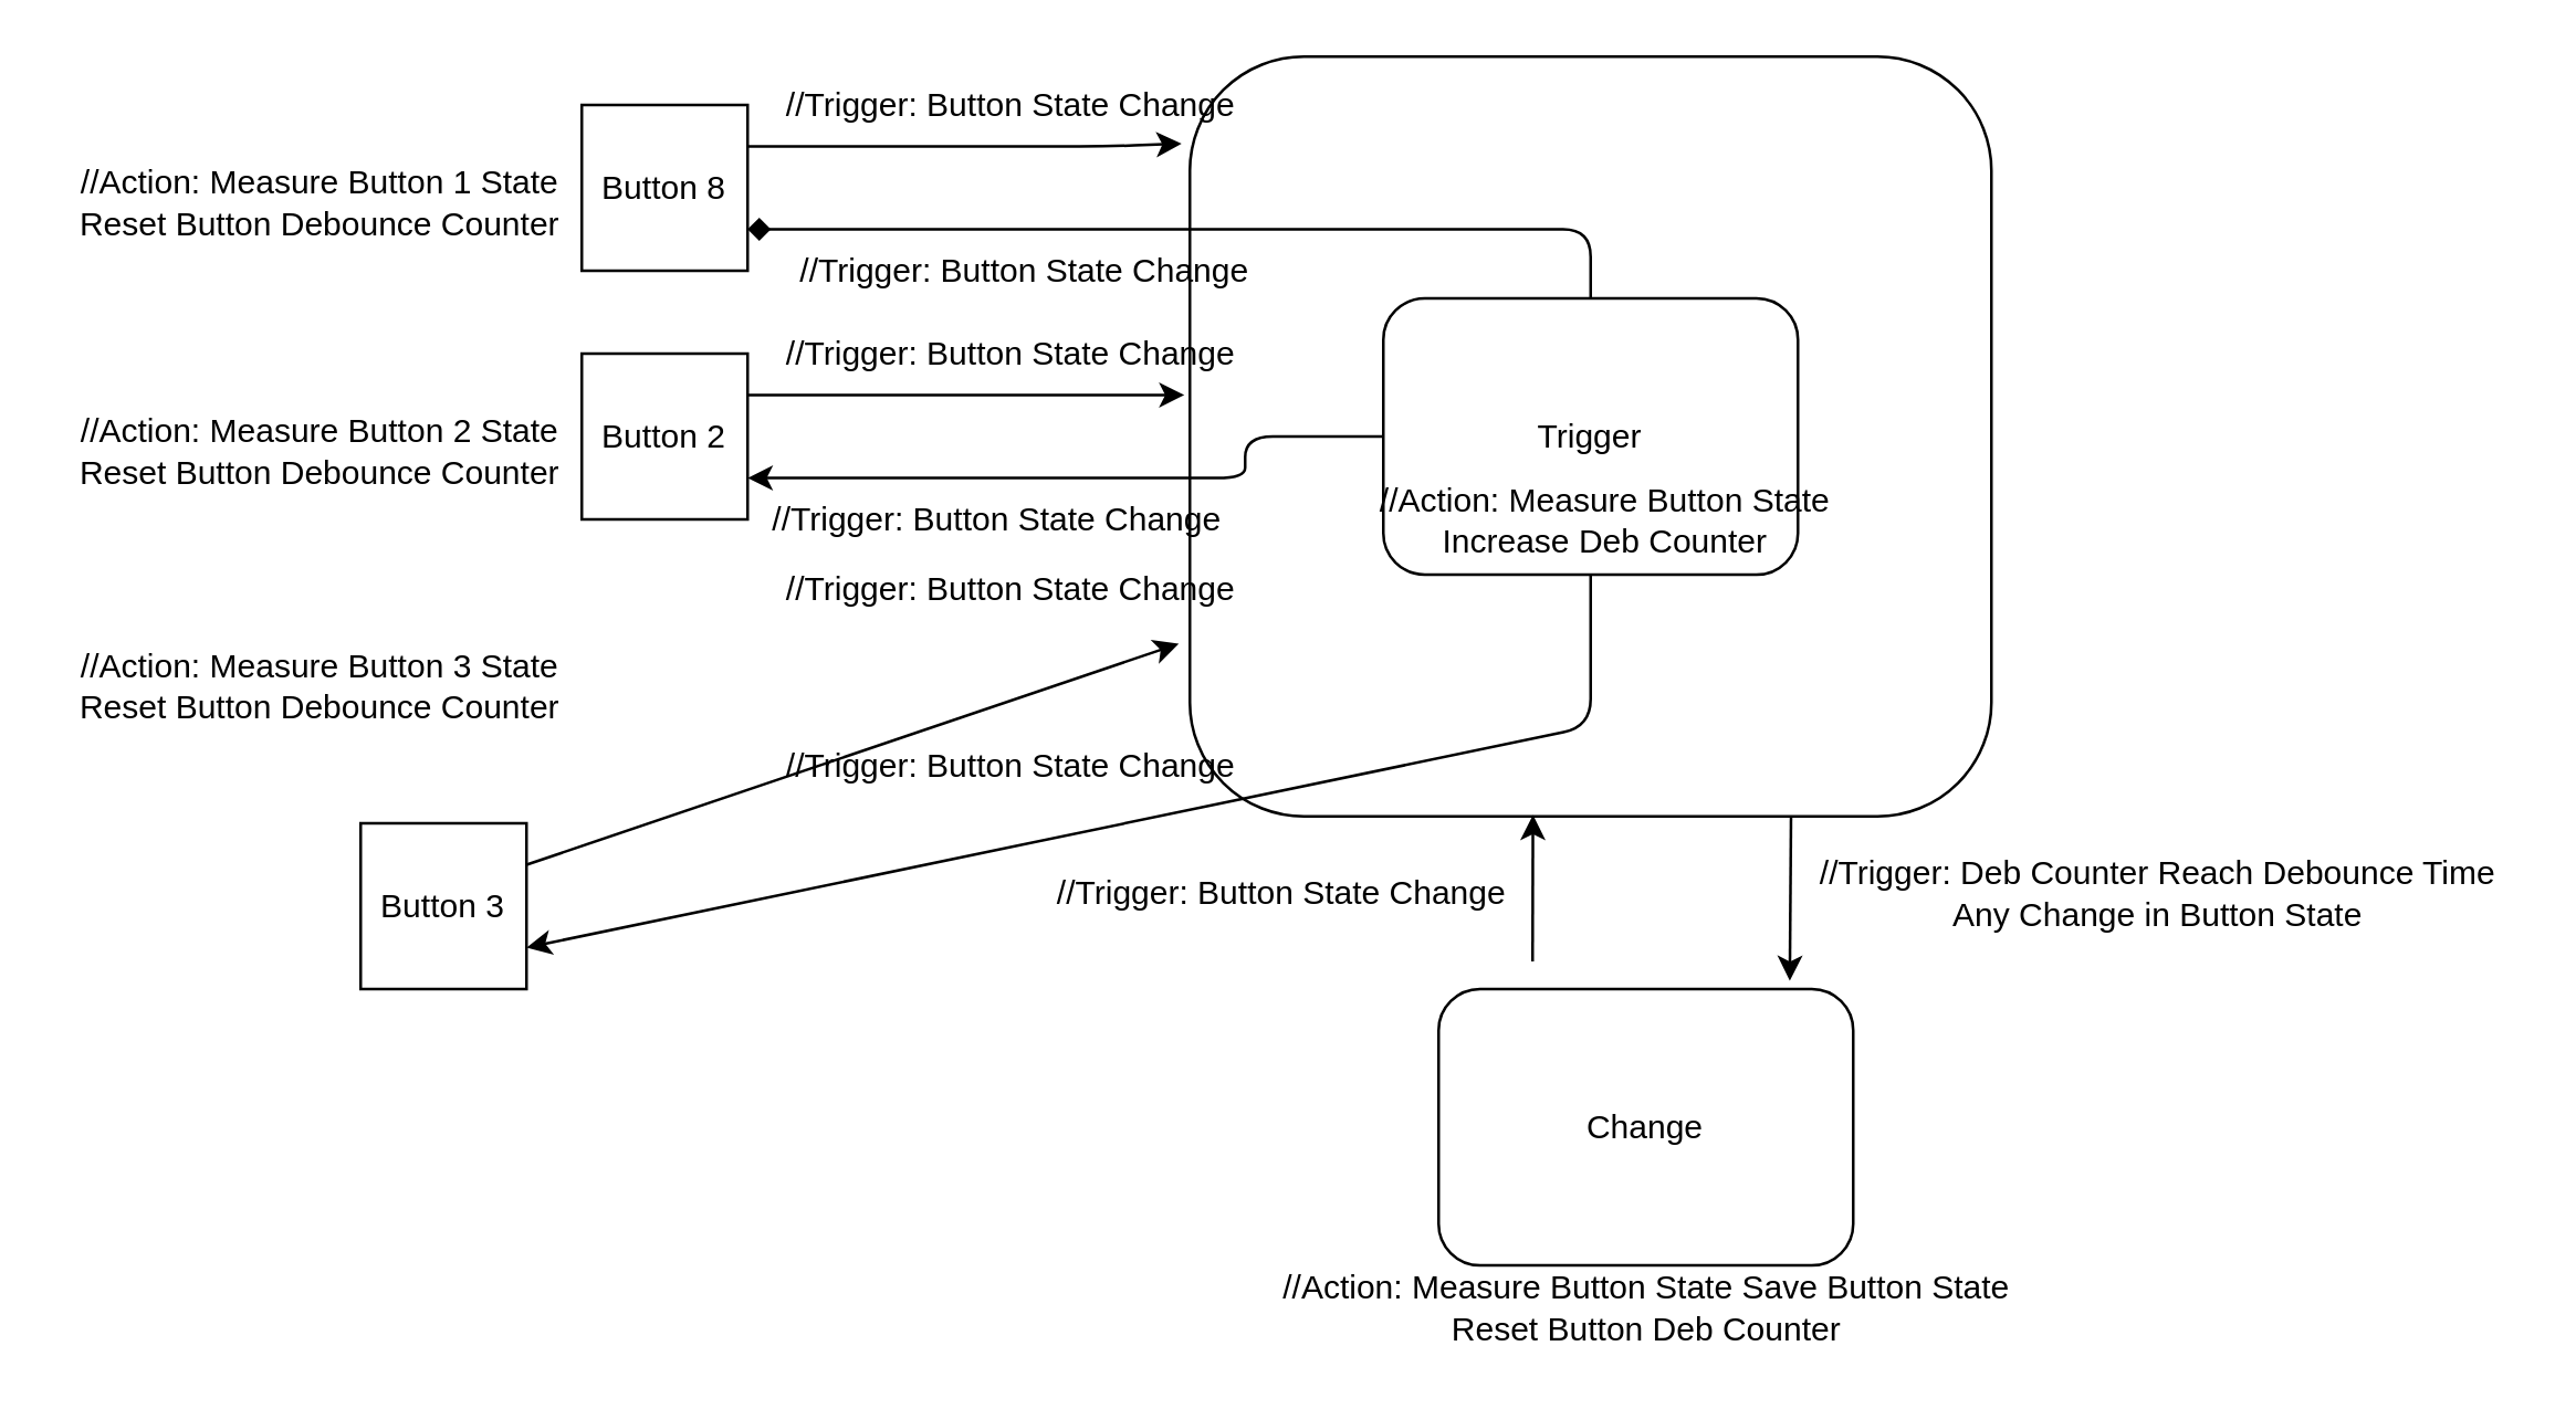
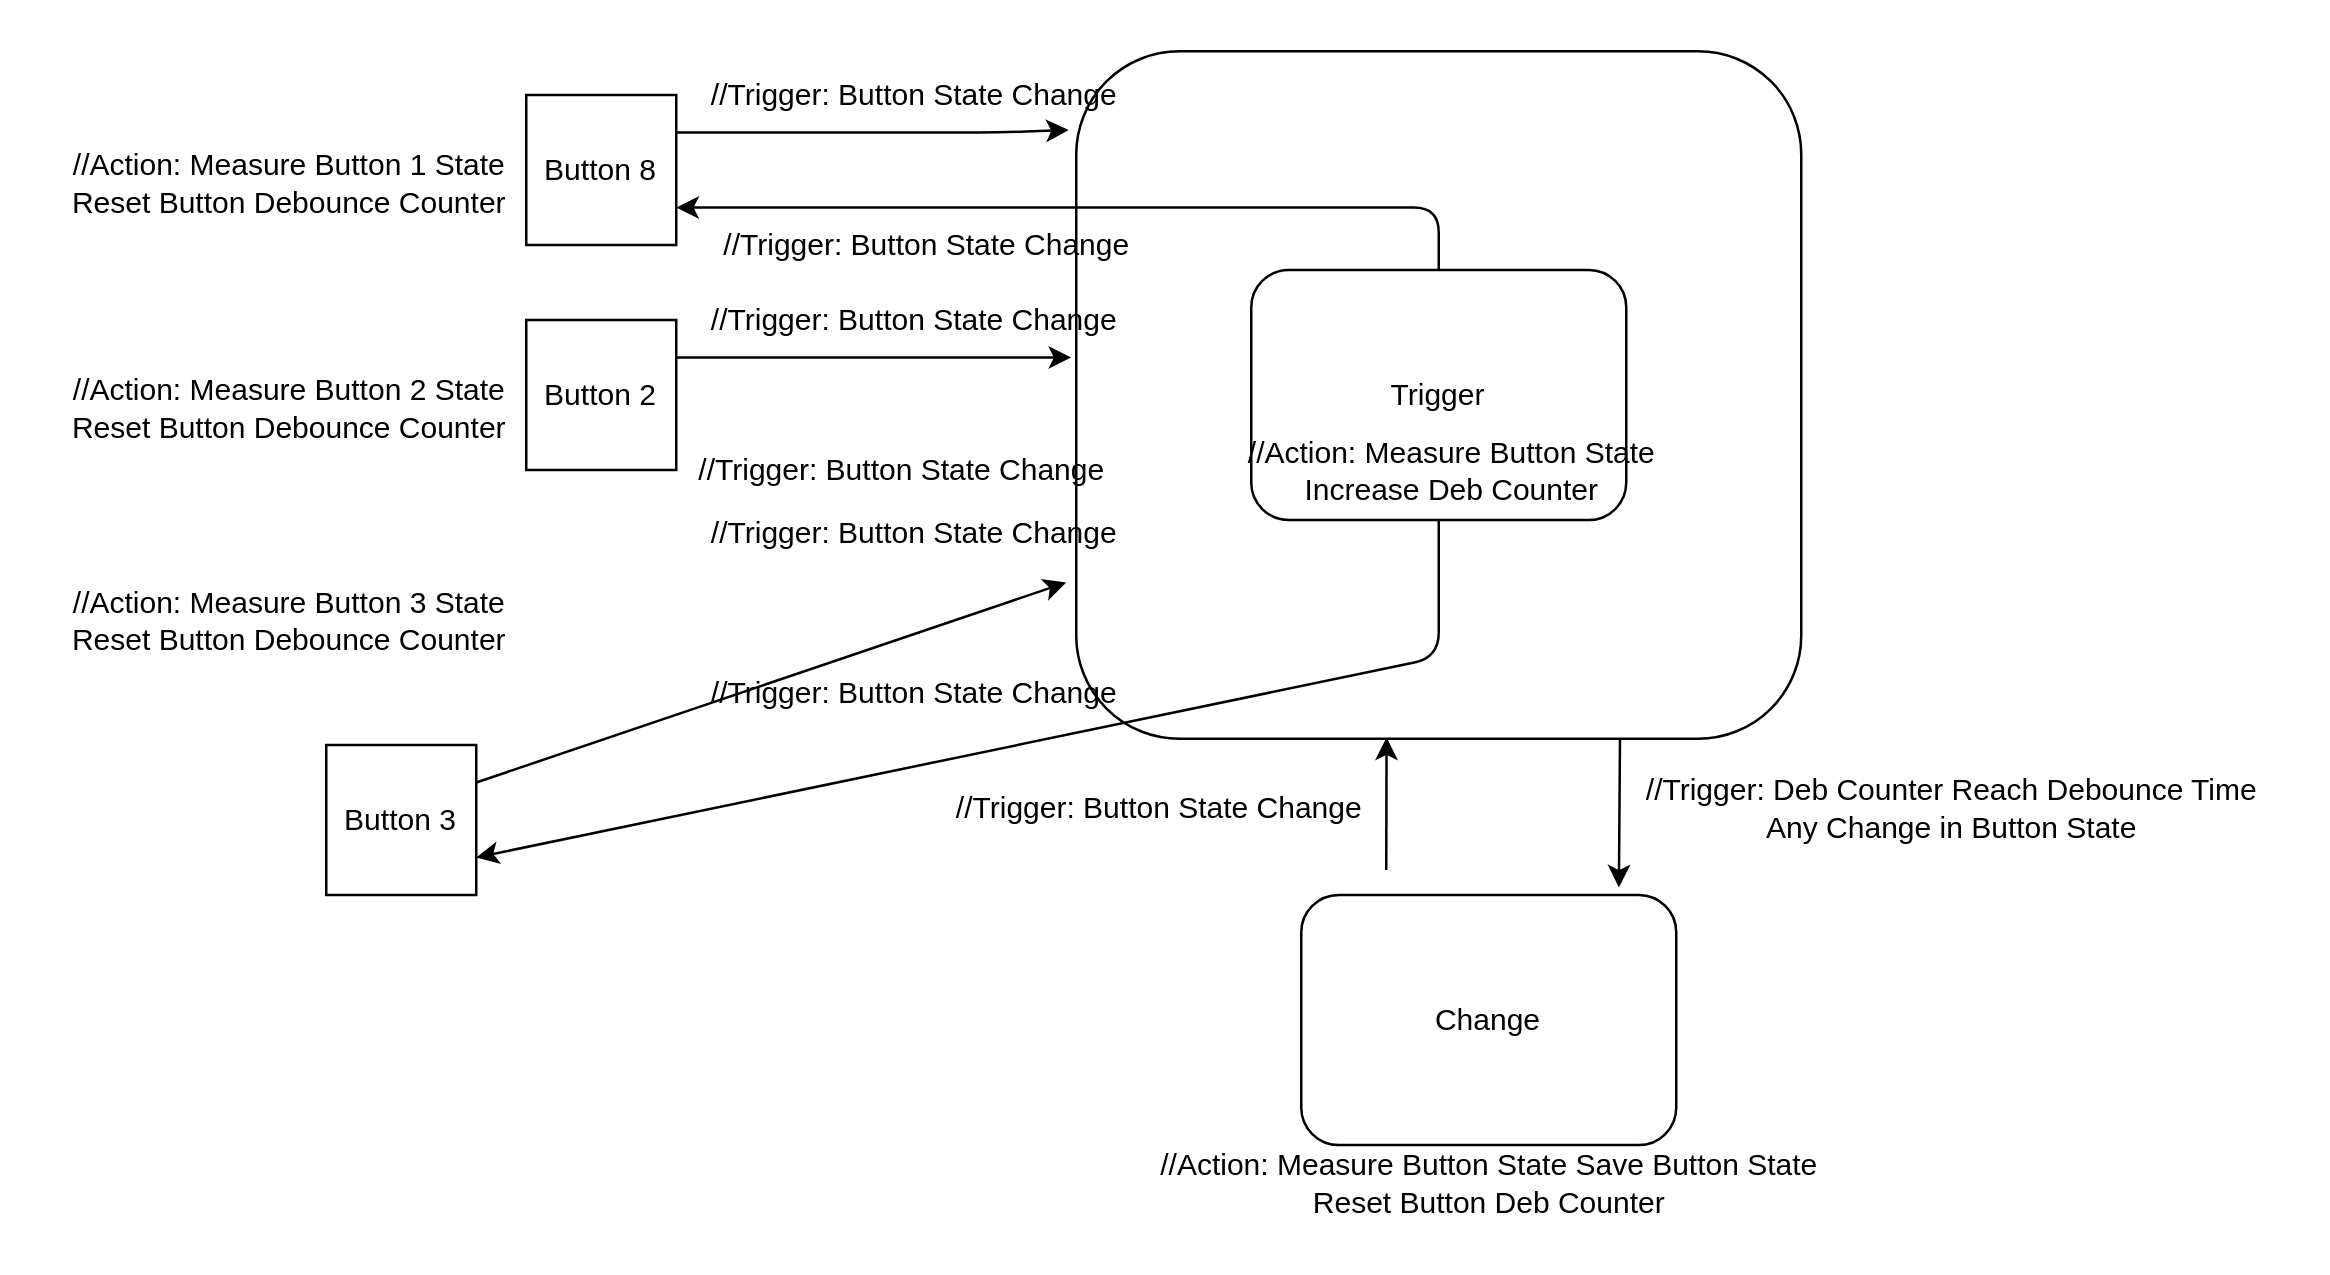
  <mxCell id="0" />
  <mxCell id="1" parent="0" />
  <mxCell id="2" value="Change&lt;br&gt;" style="rounded=1;whiteSpace=wrap;html=1;" parent="1" vertex="1"><mxGeometry x="520" y="357.5" width="150" height="100" as="geometry" /></mxCell>
  <mxCell id="3" value="" style="endArrow=classic;html=1;exitX=1;exitY=0.25;exitDx=0;exitDy=0;" parent="1" source="15" edge="1"><mxGeometry width="50" height="50" relative="1" as="geometry"><mxPoint x="370" y="267.5" as="sourcePoint" /><mxPoint x="426" y="232.5" as="targetPoint" /></mxGeometry></mxCell>
  <mxCell id="4" value="" style="endArrow=classic;html=1;exitX=1;exitY=0.25;exitDx=0;exitDy=0;" parent="1" source="14" edge="1"><mxGeometry width="50" height="50" relative="1" as="geometry"><mxPoint x="370" y="157.5" as="sourcePoint" /><mxPoint x="428" y="142.5" as="targetPoint" /></mxGeometry></mxCell>
  <mxCell id="5" value="" style="endArrow=classic;html=1;exitX=1;exitY=0.25;exitDx=0;exitDy=0;" parent="1" source="13" edge="1"><mxGeometry width="50" height="50" relative="1" as="geometry"><mxPoint x="370" y="67.5" as="sourcePoint" /><mxPoint x="427" y="51.5" as="targetPoint" /><Array as="points"><mxPoint x="400" y="52.5" /></Array></mxGeometry></mxCell>
  <mxCell id="6" value="" style="rounded=1;whiteSpace=wrap;html=1;" parent="1" vertex="1"><mxGeometry x="430" y="20" width="290" height="275" as="geometry" /></mxCell>
  <mxCell id="7" value="Trigger" style="rounded=1;whiteSpace=wrap;html=1;" parent="1" vertex="1"><mxGeometry x="500" y="107.5" width="150" height="100" as="geometry" /></mxCell>
  <mxCell id="8" value="" style="endArrow=classic;html=1;exitX=0.75;exitY=1;exitDx=0;exitDy=0;entryX=0.847;entryY=-0.03;entryDx=0;entryDy=0;entryPerimeter=0;" parent="1" source="6" target="2" edge="1"><mxGeometry width="50" height="50" relative="1" as="geometry"><mxPoint x="603" y="297.5" as="sourcePoint" /><mxPoint x="600" y="347.5" as="targetPoint" /></mxGeometry></mxCell>
  <mxCell id="9" value="" style="endArrow=classic;html=1;entryX=0.428;entryY=0.998;entryDx=0;entryDy=0;entryPerimeter=0;" parent="1" target="6" edge="1"><mxGeometry width="50" height="50" relative="1" as="geometry"><mxPoint x="554" y="347.5" as="sourcePoint" /><mxPoint x="515" y="297.5" as="targetPoint" /></mxGeometry></mxCell>
- <mxCell id="10" value="" style="endArrow=classic;html=1;entryX=1;entryY=0.75;entryDx=0;entryDy=0;exitX=0;exitY=0.5;exitDx=0;exitDy=0;" parent="1" source="7" target="14" edge="1"><mxGeometry width="50" height="50" relative="1" as="geometry"><mxPoint x="330" y="477.5" as="sourcePoint" /><mxPoint x="380" y="180.5" as="targetPoint" /><Array as="points"><mxPoint x="450" y="157.5" /><mxPoint x="450" y="172.5" /><mxPoint x="410" y="172.5" /></Array></mxGeometry></mxCell>
- <mxCell id="11" value="" style="endArrow=diamond;html=1;entryX=1;entryY=0.75;entryDx=0;entryDy=0;exitX=0.5;exitY=0;exitDx=0;exitDy=0;" parent="1" source="7" target="13" edge="1"><mxGeometry width="50" height="50" relative="1" as="geometry"><mxPoint x="340" y="487.5" as="sourcePoint" /><mxPoint x="310" y="27.5" as="targetPoint" /><Array as="points"><mxPoint x="575" y="82.5" /><mxPoint x="470" y="82.5" /></Array></mxGeometry></mxCell>
+ <mxCell id="11" value="" style="endArrow=classic;html=1;entryX=1;entryY=0.75;entryDx=0;entryDy=0;exitX=0.5;exitY=0;exitDx=0;exitDy=0;" parent="1" source="7" target="13" edge="1"><mxGeometry width="50" height="50" relative="1" as="geometry"><mxPoint x="340" y="487.5" as="sourcePoint" /><mxPoint x="310" y="27.5" as="targetPoint" /><Array as="points"><mxPoint x="575" y="82.5" /><mxPoint x="470" y="82.5" /></Array></mxGeometry></mxCell>
  <mxCell id="12" value="" style="endArrow=classic;html=1;exitX=0.5;exitY=1;exitDx=0;exitDy=0;entryX=1;entryY=0.75;entryDx=0;entryDy=0;" parent="1" source="7" target="15" edge="1"><mxGeometry width="50" height="50" relative="1" as="geometry"><mxPoint x="400" y="347.5" as="sourcePoint" /><mxPoint x="400" y="290.5" as="targetPoint" /><Array as="points"><mxPoint x="575" y="262.5" /></Array></mxGeometry></mxCell>
  <mxCell id="13" value="Button 8" style="whiteSpace=wrap;html=1;aspect=fixed;" parent="1" vertex="1"><mxGeometry x="210" y="37.5" width="60" height="60" as="geometry" /></mxCell>
  <mxCell id="14" value="Button 2" style="whiteSpace=wrap;html=1;aspect=fixed;" parent="1" vertex="1"><mxGeometry x="210" y="127.5" width="60" height="60" as="geometry" /></mxCell>
  <mxCell id="15" value="Button 3&lt;br&gt;" style="whiteSpace=wrap;html=1;aspect=fixed;" parent="1" vertex="1"><mxGeometry x="130" y="297.5" width="60" height="60" as="geometry" /></mxCell>
  <mxCell id="16" value="//Action: Measure Button State&lt;br&gt;Increase Deb Counter" style="text;html=1;align=center;verticalAlign=middle;resizable=0;points=[];autosize=1;" parent="1" vertex="1"><mxGeometry x="490" y="172.5" width="180" height="30" as="geometry" /></mxCell>
  <mxCell id="17" value="//Trigger: Deb Counter Reach Debounce Time&lt;br&gt;Any Change in Button State" style="text;html=1;align=center;verticalAlign=middle;resizable=0;points=[];autosize=1;" parent="1" vertex="1"><mxGeometry x="650" y="307.5" width="260" height="30" as="geometry" /></mxCell>
  <mxCell id="18" value="//Trigger: Button State Change" style="text;html=1;align=center;verticalAlign=middle;resizable=0;points=[];autosize=1;" parent="1" vertex="1"><mxGeometry x="373" y="312.5" width="180" height="20" as="geometry" /></mxCell>
  <mxCell id="19" value="//Action: Measure Button State Save Button State&lt;br&gt;Reset Button Deb Counter" style="text;html=1;align=center;verticalAlign=middle;resizable=0;points=[];autosize=1;" parent="1" vertex="1"><mxGeometry x="455" y="457.5" width="280" height="30" as="geometry" /></mxCell>
  <mxCell id="20" value="//Trigger: Button State Change" style="text;html=1;align=center;verticalAlign=middle;resizable=0;points=[];autosize=1;" parent="1" vertex="1"><mxGeometry x="275" y="117.5" width="180" height="20" as="geometry" /></mxCell>
  <mxCell id="21" value="//Trigger: Button State Change" style="text;html=1;align=center;verticalAlign=middle;resizable=0;points=[];autosize=1;" parent="1" vertex="1"><mxGeometry x="275" y="202.5" width="180" height="20" as="geometry" /></mxCell>
  <mxCell id="22" value="//Trigger: Button State Change" style="text;html=1;align=center;verticalAlign=middle;resizable=0;points=[];autosize=1;" parent="1" vertex="1"><mxGeometry x="275" y="27.5" width="180" height="20" as="geometry" /></mxCell>
  <mxCell id="23" value="//Trigger: Button State Change" style="text;html=1;align=center;verticalAlign=middle;resizable=0;points=[];autosize=1;" parent="1" vertex="1"><mxGeometry x="280" y="87.5" width="180" height="20" as="geometry" /></mxCell>
  <mxCell id="24" value="//Trigger: Button State Change" style="text;html=1;align=center;verticalAlign=middle;resizable=0;points=[];autosize=1;" parent="1" vertex="1"><mxGeometry x="270" y="177.5" width="180" height="20" as="geometry" /></mxCell>
  <mxCell id="25" value="//Trigger: Button State Change" style="text;html=1;align=center;verticalAlign=middle;resizable=0;points=[];autosize=1;" parent="1" vertex="1"><mxGeometry x="275" y="266.5" width="180" height="20" as="geometry" /></mxCell>
  <mxCell id="26" value="//Action: Measure Button 1 State&lt;br&gt;Reset Button Debounce Counter" style="text;html=1;align=center;verticalAlign=middle;resizable=0;points=[];autosize=1;" parent="1" vertex="1"><mxGeometry x="20" y="57.5" width="190" height="30" as="geometry" /></mxCell>
  <mxCell id="27" value="//Action: Measure Button 2 State&lt;br&gt;Reset Button Debounce Counter" style="text;html=1;align=center;verticalAlign=middle;resizable=0;points=[];autosize=1;" parent="1" vertex="1"><mxGeometry x="20" y="147.5" width="190" height="30" as="geometry" /></mxCell>
  <mxCell id="28" value="//Action: Measure Button 3 State&lt;br&gt;Reset Button Debounce Counter" style="text;html=1;align=center;verticalAlign=middle;resizable=0;points=[];autosize=1;" parent="1" vertex="1"><mxGeometry x="20" y="232.5" width="190" height="30" as="geometry" /></mxCell>
